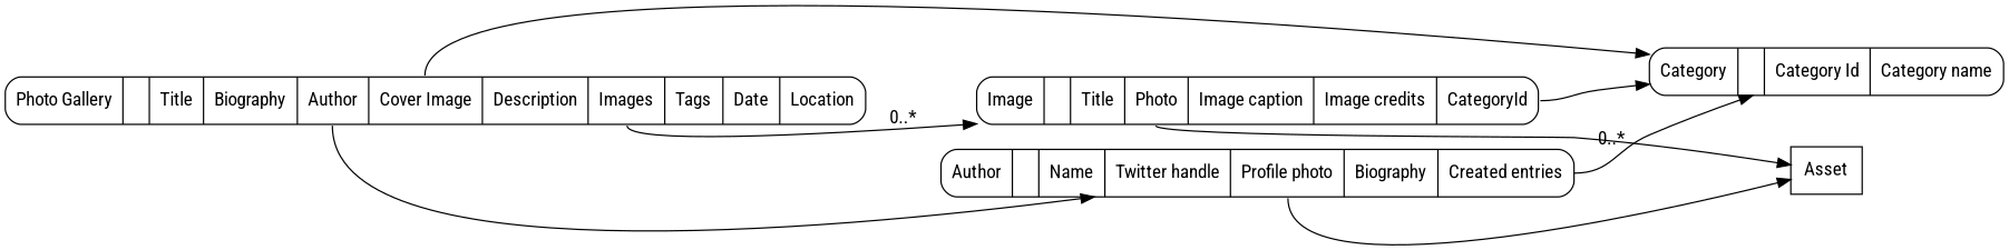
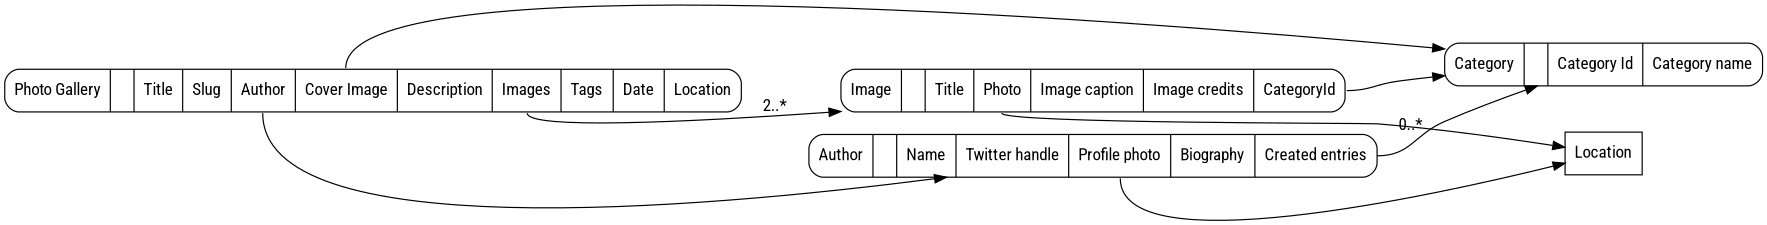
  digraph {
    fontname="Roboto Condensed"
    rankdir=LR
    node [fontname="Roboto Condensed" shape=Mrecord]
    edge [dir=forward fontname="Roboto Condensed"]
-   n1 [label="{Photo Gallery |          | <title> Title|<slug> Biography|<author> Author|<coverImage> Cover Image|<description> Description|<images> Images|<tags> Tags|<date> Date|<location> Location}"]
+   n1 [label="{Photo Gallery |          | <title> Title|<slug> Slug|<author> Author|<coverImage> Cover Image|<description> Description|<images> Images|<tags> Tags|<date> Date|<location> Location}"]
    n2 [label="{Image |          | <title> Title|<photo> Photo|<imageCaption> Image caption|<imageCredits> Image credits|<categoryId> CategoryId}"]
    n3 [label="{Author |          | <name> Name|<twitterHandle> Twitter handle|<profilePhoto> Profile photo|<biography> Biography|<createdEntries> Created entries}"]
    n4 [label="{Category |          | <categoryId> Category Id|<categoryName> Category name}"]
-   Asset [shape=record]
-   n1 -> n2 [label="0..*" tailport=images]
+   Asset [shape=record label=Location]
+   n1 -> n2 [label="2..*" tailport=images]
    n1 -> n3 [tailport=author]
    n1 -> n4 [tailport=coverImage]
    n2 -> n4 [tailport=categoryId]
    n2 -> Asset [tailport=photo]
    n3 -> n4 [label="0..*" tailport=createdEntries]
    n3 -> Asset [tailport=profilePhoto]
  }
